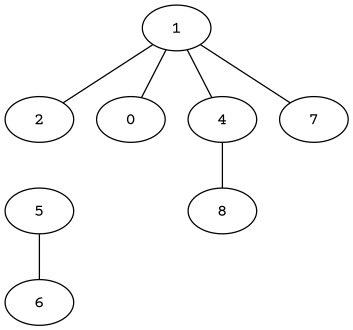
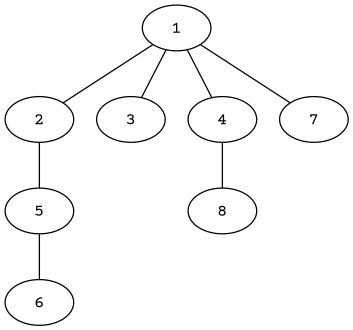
  graph {
    fontname="Courier Prime"
    node [fontname="Courier Prime"]
    edge [fontname="Courier Prime"]
    1
    2
-   3 [label=0]
+   3
    4
    7
    5
    8
    6
    1 -- 2
    1 -- 3
    1 -- 4
    1 -- 7
+   2 -- 5
    4 -- 8
    5 -- 6
  }
